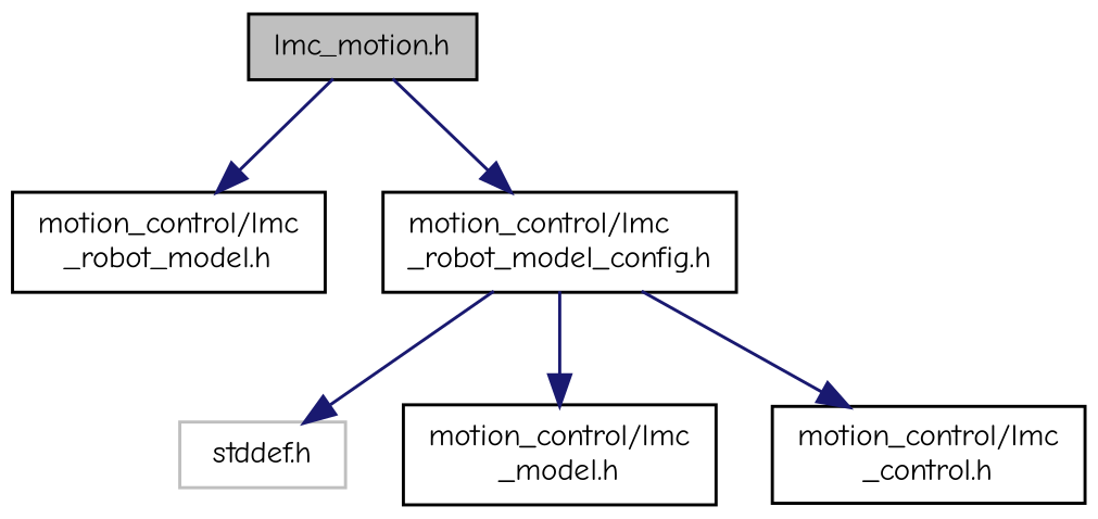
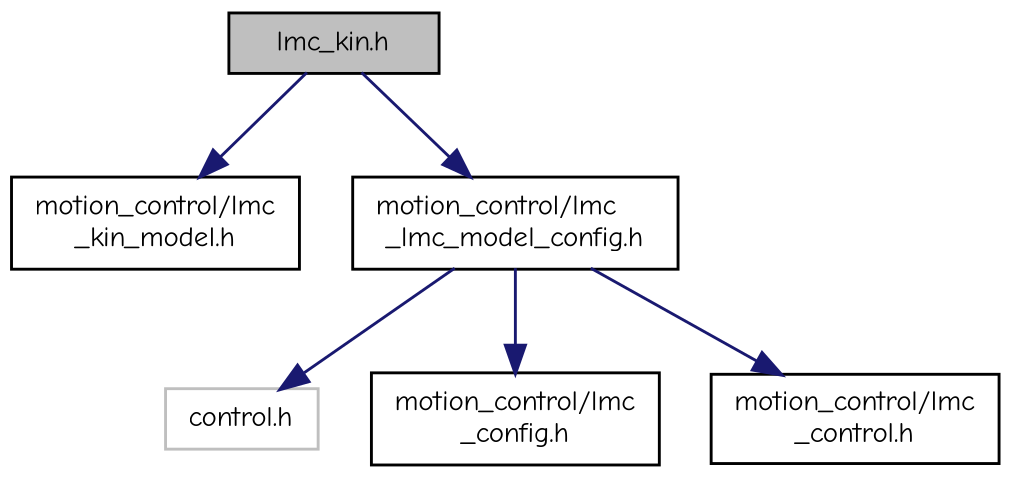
  digraph {
    fontname="Comic Neue"
    node [color=black fillcolor=white fontname="Comic Neue" fontsize=10 shape=record style=filled]
    edge [color=midnightblue fontname="Comic Neue" fontsize=10 labelfontname=Helvetica labelfontsize=10 style=solid]
-   n1 [fillcolor=grey75 fontcolor=black height=0.2 label="lmc_motion.h" width=0.4]
-   n2 [height=0.2 label="motion_control/lmc\l_robot_model.h" width=0.4]
-   n3 [height=0.2 label="motion_control/lmc\l_robot_model_config.h" width=0.4]
-   n4 [color=grey75 height=0.2 label="stddef.h" width=0.4]
-   n5 [height=0.2 label="motion_control/lmc\l_model.h" width=0.4]
+   n1 [fillcolor=grey75 fontcolor=black height=0.2 label="lmc_kin.h" width=0.4]
+   n2 [height=0.2 label="motion_control/lmc\l_kin_model.h" width=0.4]
+   n3 [height=0.2 label="motion_control/lmc\l_lmc_model_config.h" width=0.4]
+   n4 [color=grey75 height=0.2 label="control.h" width=0.4]
+   n5 [height=0.2 label="motion_control/lmc\l_config.h" width=0.4]
    n6 [height=0.2 label="motion_control/lmc\l_control.h" width=0.4]
    n1 -> n2
    n1 -> n3
    n3 -> n4
    n3 -> n5
    n3 -> n6
  }
